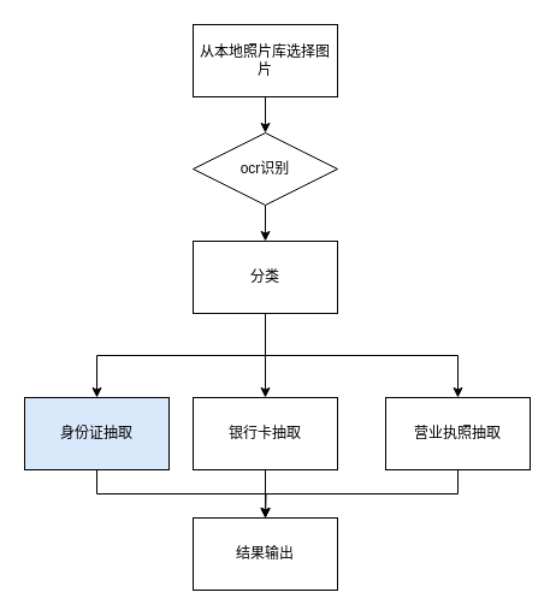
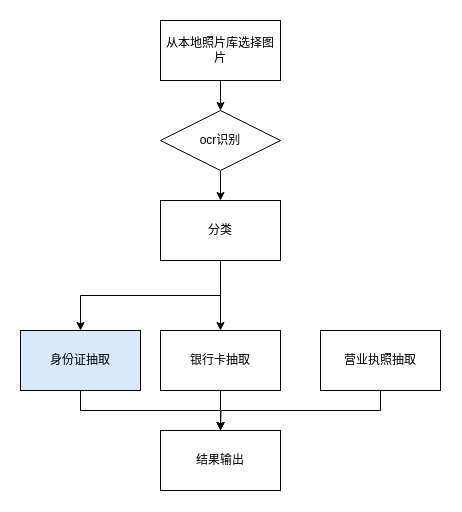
  <mxCell id="0" />
  <mxCell id="1" parent="0" />
  <mxCell id="2" style="edgeStyle=orthogonalEdgeStyle;rounded=0;orthogonalLoop=1;jettySize=auto;html=1;exitX=0.5;exitY=1;exitDx=0;exitDy=0;entryX=0.5;entryY=0;entryDx=0;entryDy=0;" parent="1" source="3" target="5" edge="1"><mxGeometry relative="1" as="geometry" /></mxCell>
  <mxCell id="3" value="从本地照片库选择图片" style="rounded=0;whiteSpace=wrap;html=1;" parent="1" vertex="1"><mxGeometry x="160" y="20" width="120" height="60" as="geometry" /></mxCell>
  <mxCell id="4" style="edgeStyle=orthogonalEdgeStyle;rounded=0;orthogonalLoop=1;jettySize=auto;html=1;exitX=0.5;exitY=1;exitDx=0;exitDy=0;entryX=0.5;entryY=0;entryDx=0;entryDy=0;" edge="1" parent="1" source="5" target="9"><mxGeometry relative="1" as="geometry" /></mxCell>
  <mxCell id="5" value="ocr识别" style="rhombus;whiteSpace=wrap;html=1;" parent="1" vertex="1"><mxGeometry x="160" y="110" width="120" height="60" as="geometry" /></mxCell>
  <mxCell id="6" style="edgeStyle=orthogonalEdgeStyle;rounded=0;orthogonalLoop=1;jettySize=auto;html=1;exitX=0.5;exitY=1;exitDx=0;exitDy=0;" edge="1" parent="1" source="9" target="11"><mxGeometry relative="1" as="geometry" /></mxCell>
  <mxCell id="7" style="edgeStyle=orthogonalEdgeStyle;rounded=0;orthogonalLoop=1;jettySize=auto;html=1;exitX=0.5;exitY=1;exitDx=0;exitDy=0;entryX=0.5;entryY=0;entryDx=0;entryDy=0;" edge="1" parent="1" source="9" target="13"><mxGeometry relative="1" as="geometry" /></mxCell>
- <mxCell id="8" style="edgeStyle=orthogonalEdgeStyle;rounded=0;orthogonalLoop=1;jettySize=auto;html=1;exitX=0.5;exitY=1;exitDx=0;exitDy=0;entryX=0.5;entryY=0;entryDx=0;entryDy=0;" edge="1" parent="1" source="9" target="15"><mxGeometry relative="1" as="geometry" /></mxCell>
  <mxCell id="9" value="分类" style="rounded=0;whiteSpace=wrap;html=1;" vertex="1" parent="1"><mxGeometry x="160" y="200" width="120" height="60" as="geometry" /></mxCell>
  <mxCell id="10" style="edgeStyle=orthogonalEdgeStyle;rounded=0;orthogonalLoop=1;jettySize=auto;html=1;exitX=0.5;exitY=1;exitDx=0;exitDy=0;" edge="1" parent="1" source="11"><mxGeometry relative="1" as="geometry"><mxPoint x="220" y="430" as="targetPoint" /></mxGeometry></mxCell>
  <mxCell id="11" value="身份证抽取" style="rounded=0;whiteSpace=wrap;html=1;fillColor=#dae8fc;" vertex="1" parent="1"><mxGeometry x="20" y="330" width="120" height="60" as="geometry" /></mxCell>
  <mxCell id="12" style="edgeStyle=orthogonalEdgeStyle;rounded=0;orthogonalLoop=1;jettySize=auto;html=1;exitX=0.5;exitY=1;exitDx=0;exitDy=0;entryX=0.5;entryY=0;entryDx=0;entryDy=0;" edge="1" parent="1" source="13" target="16"><mxGeometry relative="1" as="geometry" /></mxCell>
  <mxCell id="13" value="银行卡抽取" style="rounded=0;whiteSpace=wrap;html=1;" vertex="1" parent="1"><mxGeometry x="160" y="330" width="120" height="60" as="geometry" /></mxCell>
  <mxCell id="14" style="edgeStyle=orthogonalEdgeStyle;rounded=0;orthogonalLoop=1;jettySize=auto;html=1;exitX=0.5;exitY=1;exitDx=0;exitDy=0;entryX=0.5;entryY=0;entryDx=0;entryDy=0;" edge="1" parent="1" source="15" target="16"><mxGeometry relative="1" as="geometry" /></mxCell>
  <mxCell id="15" value="营业执照抽取" style="rounded=0;whiteSpace=wrap;html=1;" vertex="1" parent="1"><mxGeometry x="320" y="330" width="120" height="60" as="geometry" /></mxCell>
  <mxCell id="16" value="结果输出" style="rounded=0;whiteSpace=wrap;html=1;" vertex="1" parent="1"><mxGeometry x="160" y="430" width="120" height="60" as="geometry" /></mxCell>
